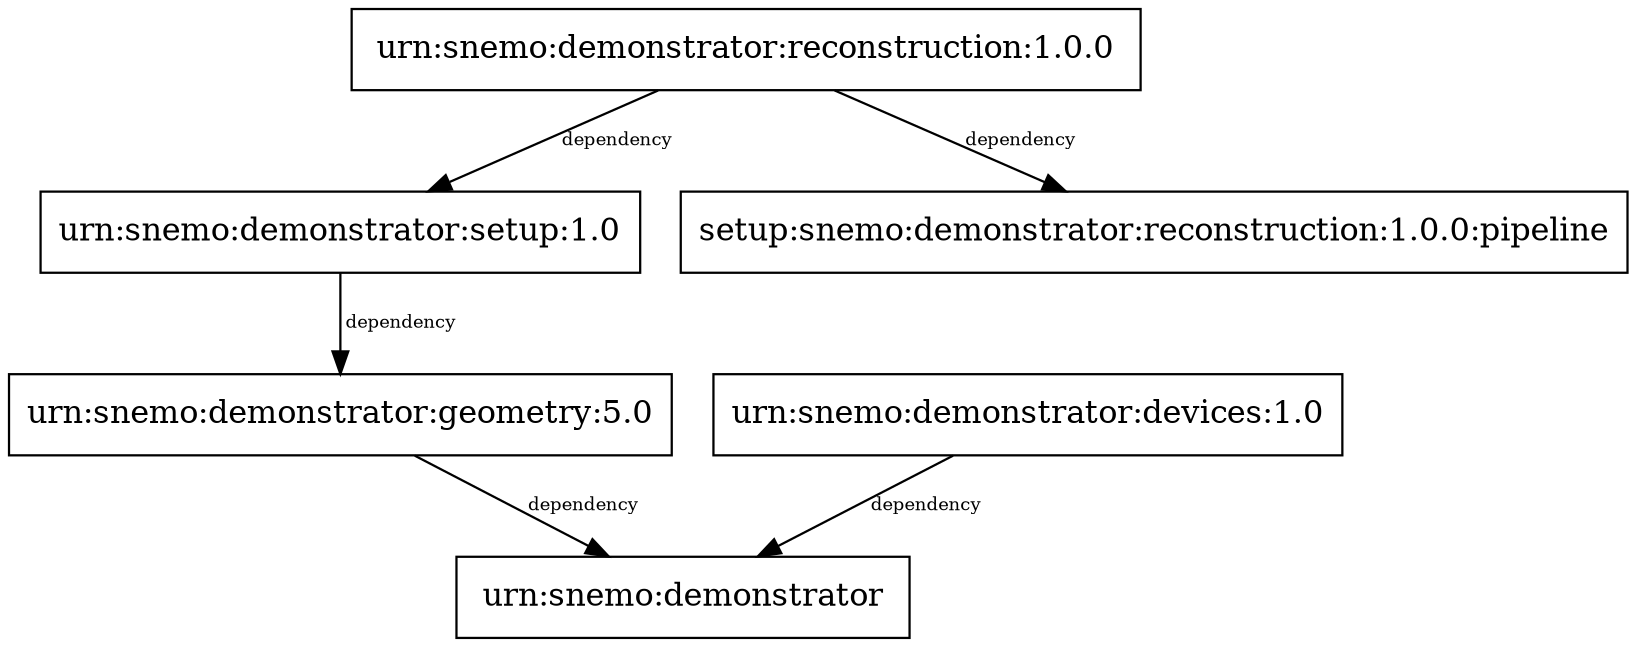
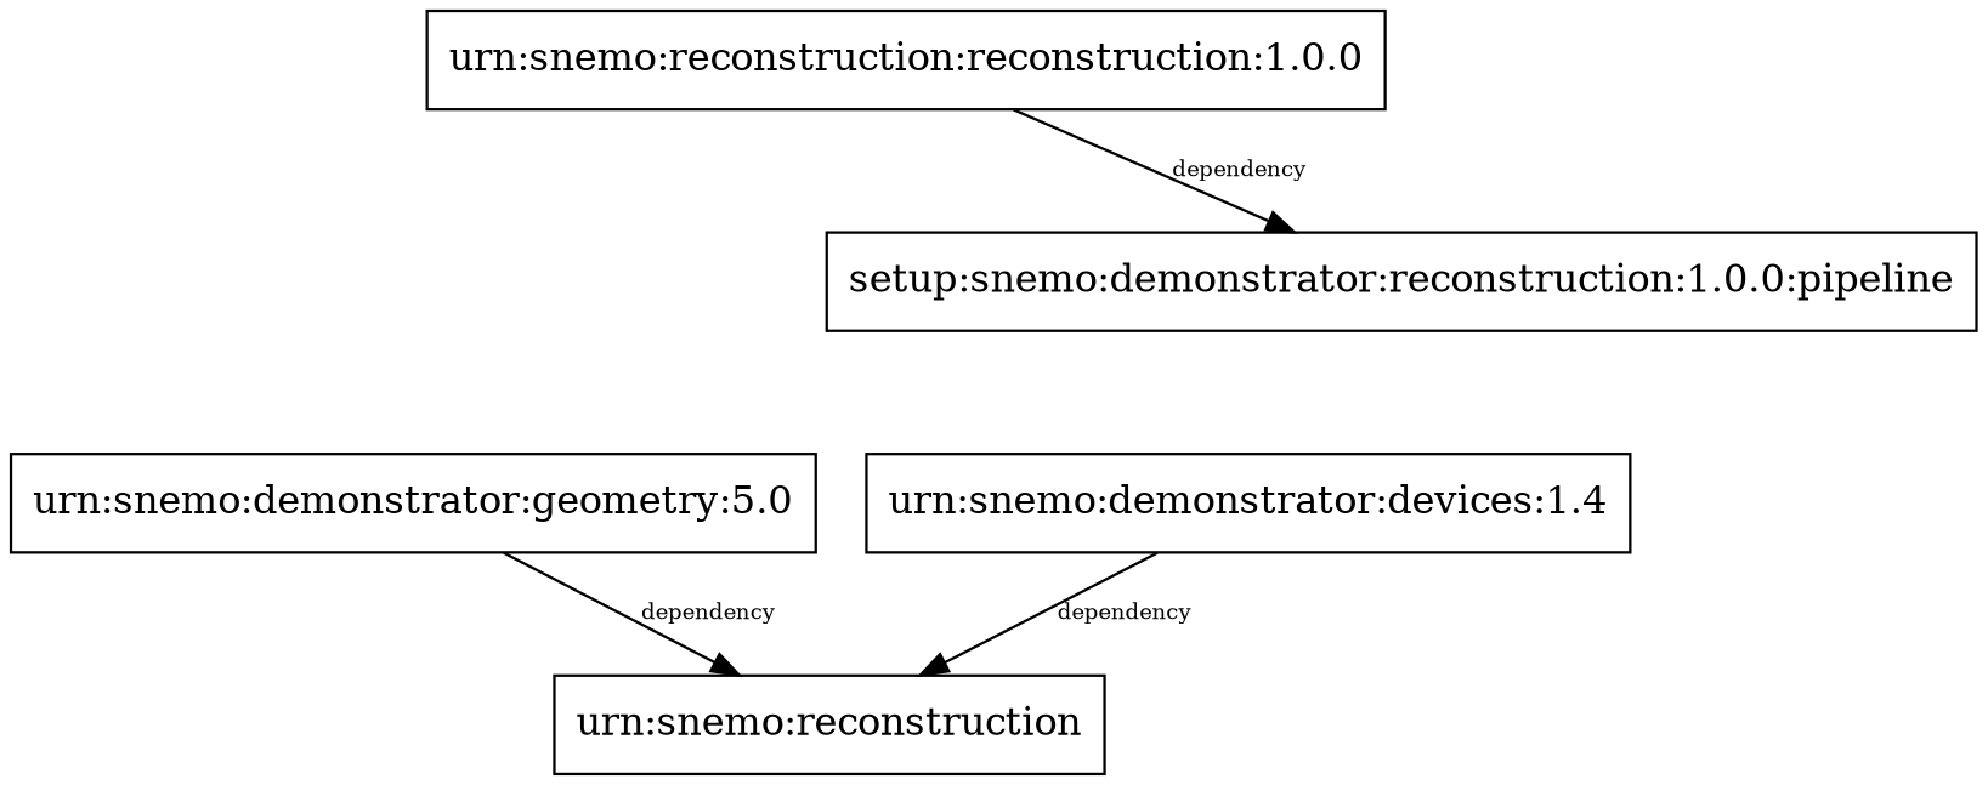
  digraph {
    node [shape=box]
    edge [fontsize=8]
-   n1 [label="urn:snemo:demonstrator"]
+   n1 [label="urn:snemo:reconstruction"]
    n2 [label="urn:snemo:demonstrator:geometry:5.0"]
-   n3 [label="urn:snemo:demonstrator:devices:1.0"]
-   n4 [label="urn:snemo:demonstrator:setup:1.0"]
+   n3 [label="urn:snemo:demonstrator:devices:1.4"]
    n5 [label="setup:snemo:demonstrator:reconstruction:1.0.0:pipeline"]
-   n6 [label="urn:snemo:demonstrator:reconstruction:1.0.0"]
+   n6 [label="urn:snemo:reconstruction:reconstruction:1.0.0"]
    n2 -> n1 [label=" dependency "]
    n3 -> n1 [label=" dependency "]
-   n4 -> n2 [label=" dependency "]
-   n6 -> n4 [label=" dependency "]
    n6 -> n5 [label=" dependency "]
  }
